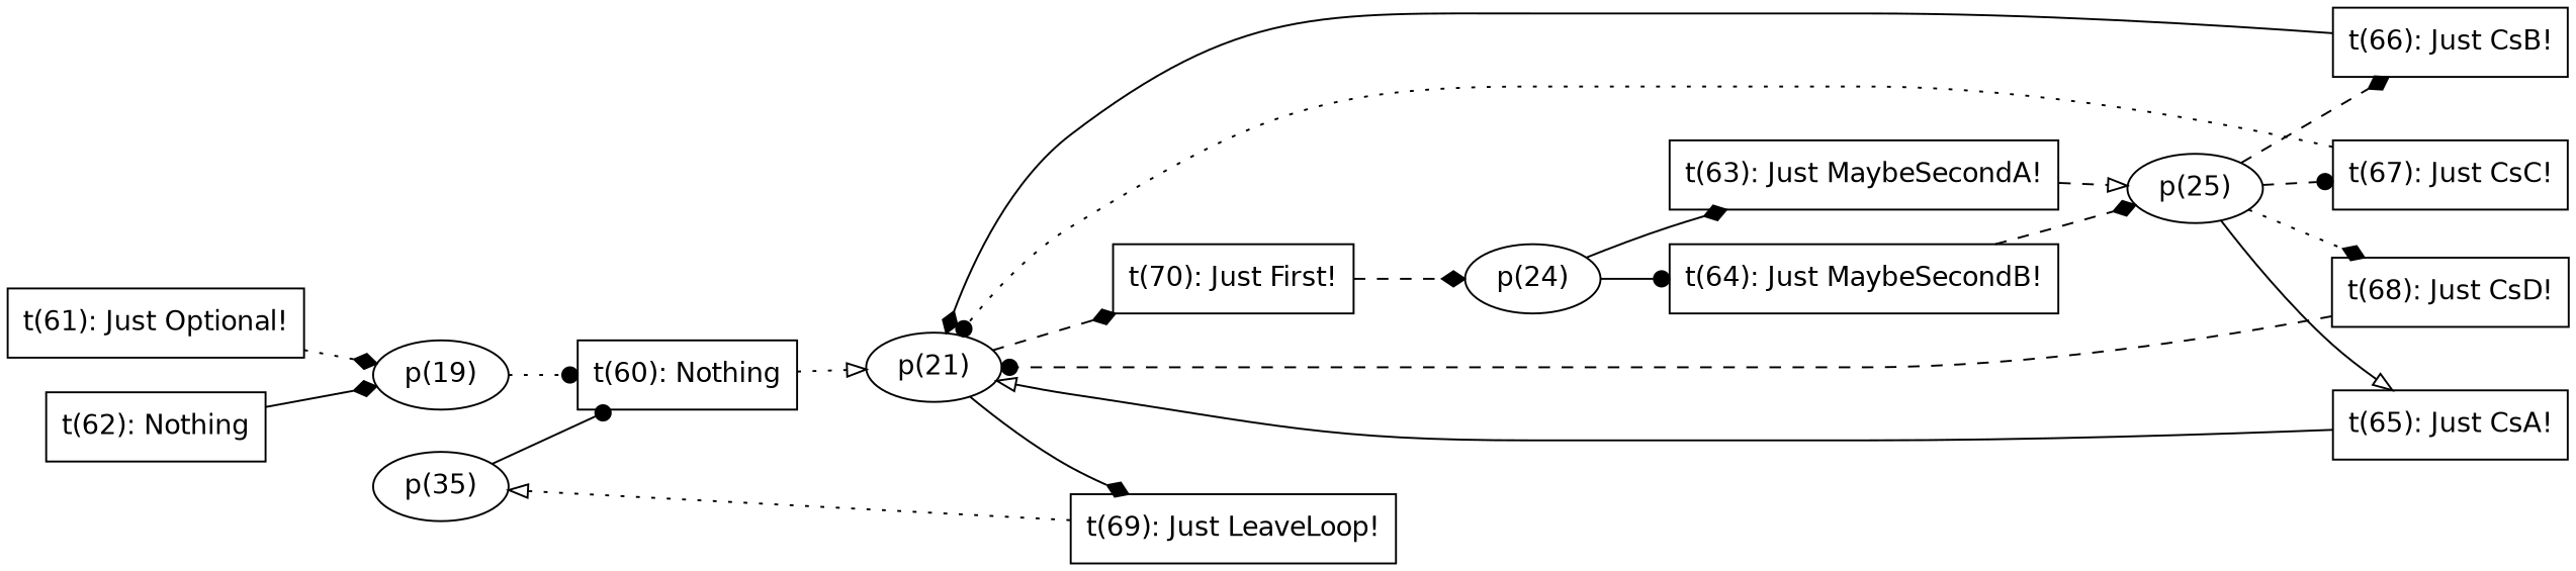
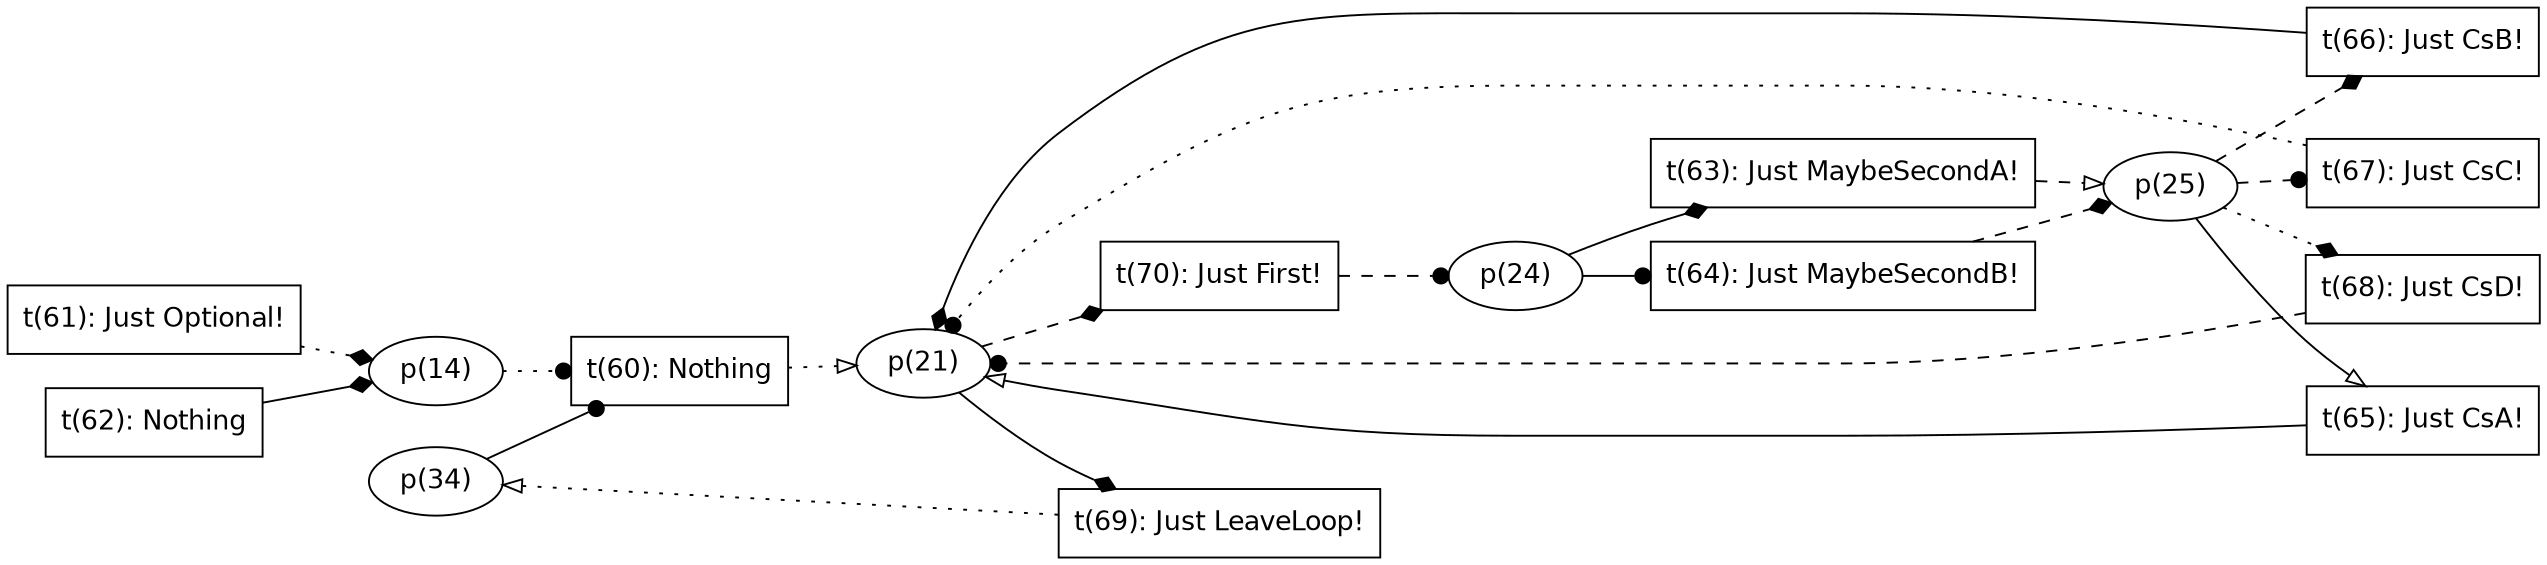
  digraph {
    fontname="DejaVu Sans"
    rankdir=LR
    node [fontname="DejaVu Sans" shape=box]
    edge [arrowhead=diamond fontname="DejaVu Sans" style=solid]
-   n1 [label="p(35)" shape=""]
+   n1 [label="p(34)" shape=""]
    n2 [label="t(60\): Nothing"]
    n3 [label="p(21)" shape=""]
-   n4 [label="p(19)" shape=""]
+   n4 [label="p(14)" shape=""]
    n5 [label="t(61\): Just Optional!"]
    n6 [label="t(62\): Nothing"]
    n7 [label="t(69\): Just LeaveLoop!"]
    n8 [label="t(70\): Just First!"]
    n9 [label="p(24)" shape=""]
    n10 [label="t(63\): Just MaybeSecondA!"]
    n11 [label="t(64\): Just MaybeSecondB!"]
    n12 [label="p(25)" shape=""]
    n13 [label="t(65\): Just CsA!"]
    n14 [label="t(66\): Just CsB!"]
    n15 [label="t(67\): Just CsC!"]
    n16 [label="t(68\): Just CsD!"]
    n1 -> n2 [arrowhead=dot]
    n2 -> n3 [arrowhead=onormal style=dotted]
    n3 -> n7
    n3 -> n8 [style=dashed]
    n4 -> n2 [arrowhead=dot style=dotted]
    n5 -> n4 [style=dotted]
    n6 -> n4
    n7 -> n1 [arrowhead=onormal style=dotted]
-   n8 -> n9 [style=dashed]
+   n8 -> n9 [arrowhead=dot style=dashed]
    n9 -> n10
    n9 -> n11 [arrowhead=dot]
    n10 -> n12 [arrowhead=onormal style=dashed]
    n11 -> n12 [style=dashed]
    n12 -> n13 [arrowhead=onormal]
    n12 -> n14 [style=dashed]
    n12 -> n15 [arrowhead=dot style=dashed]
    n12 -> n16 [style=dotted]
    n13 -> n3 [arrowhead=onormal]
    n14 -> n3
    n15 -> n3 [arrowhead=dot style=dotted]
    n16 -> n3 [arrowhead=dot style=dashed]
  }
